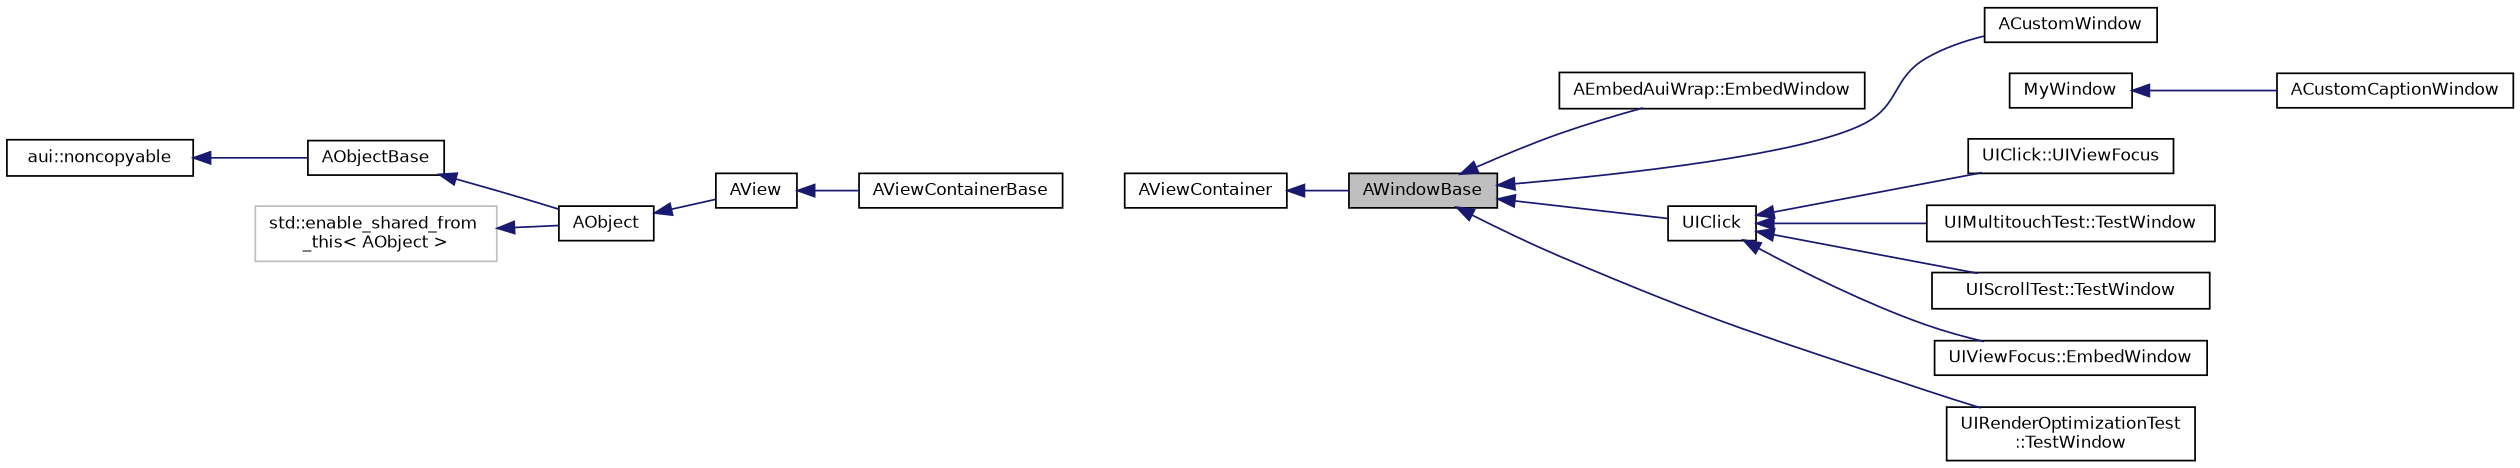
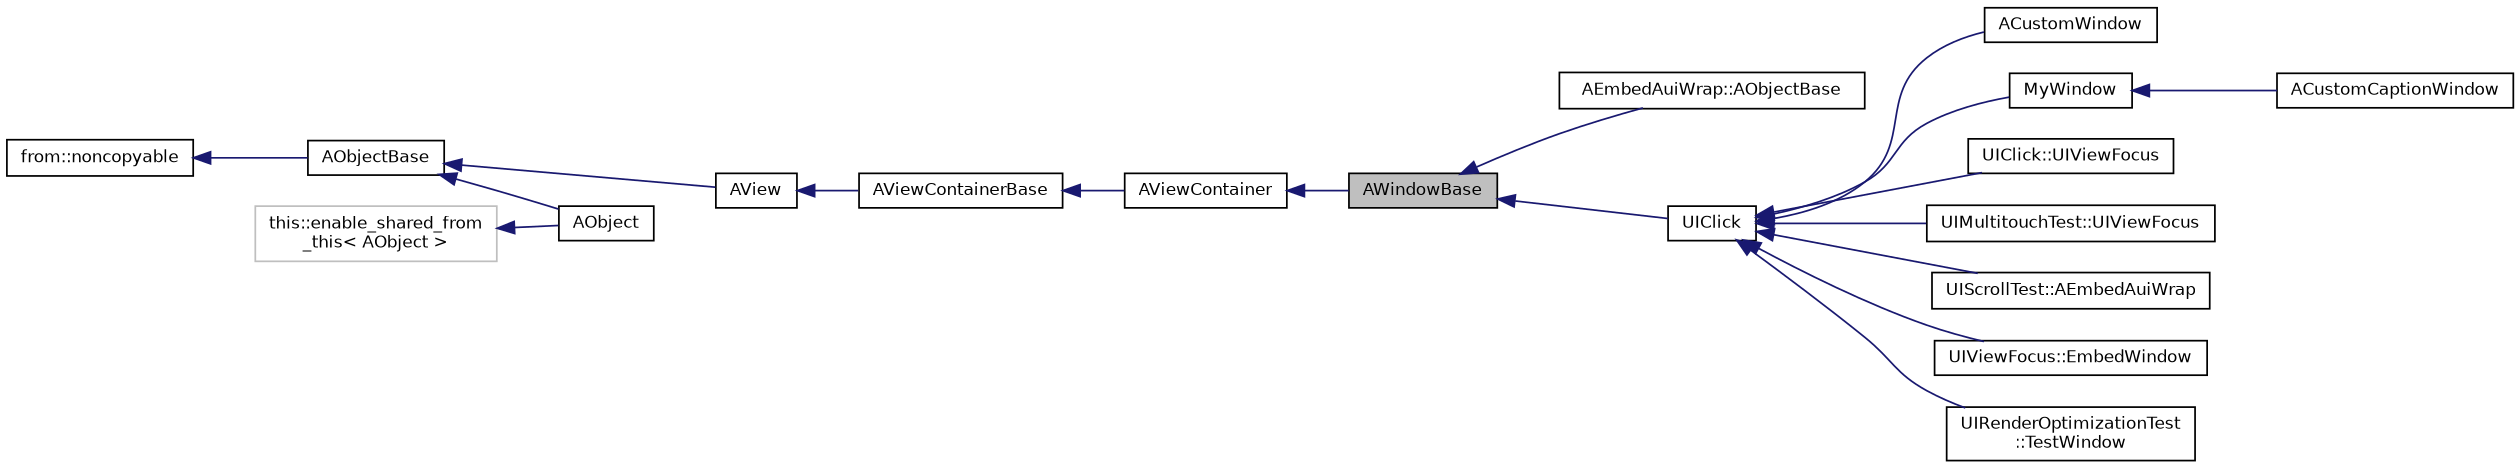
  digraph {
    rankdir=LR
    node [color=black fillcolor=white fontname=Helvetica fontsize=10 shape=record style=filled]
    edge [color=midnightblue dir=back fontname=Helvetica fontsize=10 labelfontname=Helvetica labelfontsize=10 style=solid]
    n1 [fillcolor=grey75 fontcolor=black height=0.2 label=AWindowBase width=0.4]
-   n2 [height=0.2 label="AEmbedAuiWrap::EmbedWindow" width=0.4]
+   n2 [height=0.2 label="AEmbedAuiWrap::AObjectBase" width=0.4]
    n3 [height=0.2 label=UIClick width=0.4]
    n4 [height=0.2 label=ACustomWindow width=0.4]
    n5 [height=0.2 label=MyWindow width=0.4]
    n6 [height=0.2 label="UIClick::UIViewFocus" width=0.4]
-   n7 [height=0.2 label="UIMultitouchTest::TestWindow" width=0.4]
+   n7 [height=0.2 label="UIMultitouchTest::UIViewFocus" width=0.4]
    n8 [height=0.2 label="UIRenderOptimizationTest\l::TestWindow" width=0.4]
-   n9 [height=0.2 label="UIScrollTest::TestWindow" width=0.4]
+   n9 [height=0.2 label="UIScrollTest::AEmbedAuiWrap" width=0.4]
    n10 [height=0.2 label="UIViewFocus::EmbedWindow" width=0.4]
    n11 [height=0.2 label=AViewContainer width=0.4]
    n12 [height=0.2 label=AViewContainerBase width=0.4]
    n13 [height=0.2 label=AView width=0.4]
    n14 [height=0.2 label=AObject width=0.4]
    n15 [height=0.2 label=AObjectBase width=0.4]
-   n16 [height=0.2 label="aui::noncopyable" width=0.4]
-   n17 [color=grey75 height=0.2 label="std::enable_shared_from\l_this\< AObject \>" width=0.4]
+   n16 [height=0.2 label="from::noncopyable" width=0.4]
+   n17 [color=grey75 height=0.2 label="this::enable_shared_from\l_this\< AObject \>" width=0.4]
    n18 [height=0.2 label=ACustomCaptionWindow width=0.4]
    n1 -> n2
    n1 -> n3
-   n1 -> n4
+   n3 -> n4
+   n3 -> n5
    n3 -> n6
    n3 -> n7
-   n1 -> n8
+   n3 -> n8
    n3 -> n9
    n3 -> n10
    n5 -> n18
    n11 -> n1
+   n12 -> n11
    n13 -> n12
-   n14 -> n13
+   n15 -> n13
    n15 -> n14
    n16 -> n15
    n17 -> n14
  }
